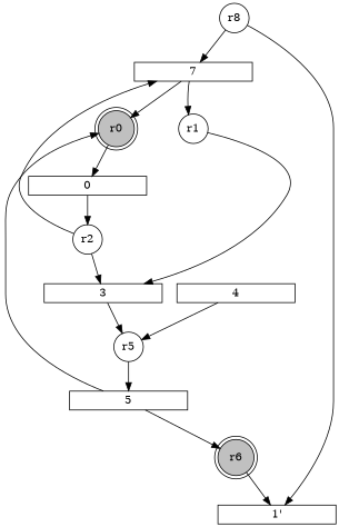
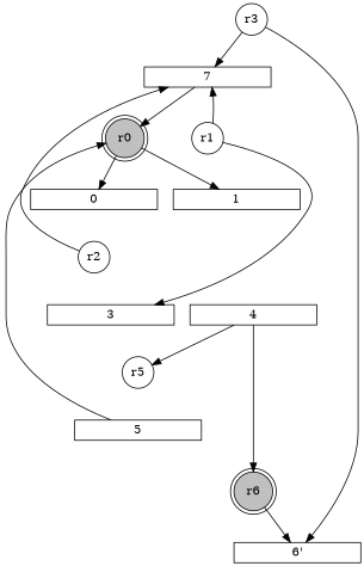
  digraph {
    node [shape=rect forcelabels=false]
    r6 [color=black fillcolor=gray fixedsize=2 shape=doublecircle style=filled forcelabels=""]
    r0 [color=black fillcolor=gray fixedsize=2 shape=doublecircle style=filled forcelabels=""]
    r2 [fixedsize=2 shape=circle forcelabels=""]
-   r3 [fixedsize=2 shape=circle label=r8 forcelabels=""]
+   r3 [fixedsize=2 shape=circle forcelabels=""]
    r1 [fixedsize=2 shape=circle forcelabels=""]
    r5 [fixedsize=2 shape=circle forcelabels=""]
-   n7 [height=0.2 label="1'" width=2]
+   n7 [height=0.2 label="6'" width=2]
    0 [height=0.2 width=2]
+   1 [height=0.2 width=2]
    n10 [height=0.2 label=7 width=2]
    3 [height=0.2 width=2]
    4 [height=0.2 width=2]
    5 [height=0.2 width=2]
    subgraph sub_1 {
      r6
      r0
    }
    subgraph sub_2 {
      r2
      r3
      r1
      r5
    }
    subgraph sub_3 {
      n7
      0
+     1
      n10
      3
      4
      5
    }
    r6 -> n7
    r0 -> 0
+   r0 -> 1
    r2 -> n10
-   r2 -> 3
    r3 -> n7
    r3 -> n10
    r1 -> 3
-   r5 -> 5
-   0 -> r2
    n10 -> r0
-   n10 -> r1
-   3 -> r5
+   r1 -> n10
    4 -> r5
-   5 -> r6
+   4 -> r6
    5 -> r0
  }
